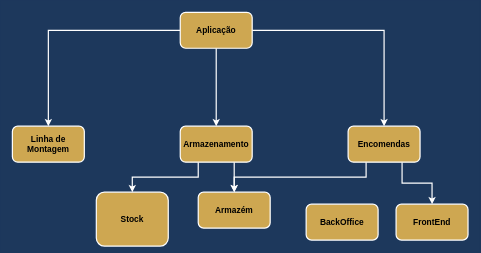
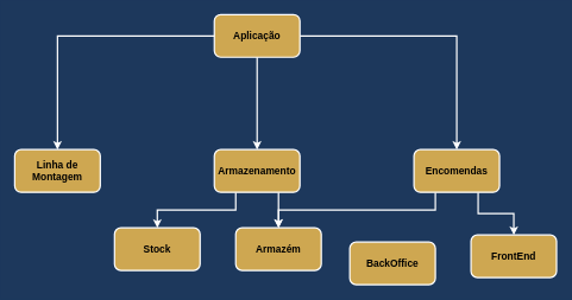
  <mxCell id="0" />
  <mxCell id="1" parent="0" />
  <mxCell id="2" style="edgeStyle=orthogonalEdgeStyle;rounded=0;orthogonalLoop=1;jettySize=auto;html=1;exitX=0;exitY=0.5;exitDx=0;exitDy=0;fontSize=14;labelBackgroundColor=none;fontStyle=1;strokeColor=#FFFFFF;fillColor=#ffe6cc;strokeWidth=2;" parent="1" source="5" target="6" edge="1"><mxGeometry relative="1" as="geometry" /></mxCell>
  <mxCell id="3" style="edgeStyle=orthogonalEdgeStyle;rounded=0;orthogonalLoop=1;jettySize=auto;html=1;exitX=1;exitY=0.5;exitDx=0;exitDy=0;fontSize=14;labelBackgroundColor=none;fontStyle=1;strokeColor=#FFFFFF;fillColor=#ffe6cc;strokeWidth=2;" parent="1" source="5" target="13" edge="1"><mxGeometry relative="1" as="geometry" /></mxCell>
  <mxCell id="4" style="edgeStyle=orthogonalEdgeStyle;rounded=0;orthogonalLoop=1;jettySize=auto;html=1;exitX=0.5;exitY=1;exitDx=0;exitDy=0;strokeWidth=2;strokeColor=#FFFFFF;" edge="1" parent="1" source="5" target="9"><mxGeometry relative="1" as="geometry" /></mxCell>
  <mxCell id="5" value="Aplicação" style="rounded=1;whiteSpace=wrap;html=1;fontSize=14;labelBackgroundColor=none;fontStyle=1;strokeColor=#FFFFFF;fillColor=#cea751;strokeWidth=2;" parent="1" vertex="1"><mxGeometry x="300" y="20" width="120" height="60" as="geometry" /></mxCell>
  <mxCell id="6" value="Linha de Montagem" style="rounded=1;whiteSpace=wrap;html=1;fontSize=14;labelBackgroundColor=none;fontStyle=1;strokeColor=#FFFFFF;fillColor=#cea751;strokeWidth=2;" parent="1" vertex="1"><mxGeometry x="20" y="210" width="120" height="60" as="geometry" /></mxCell>
  <mxCell id="7" style="edgeStyle=orthogonalEdgeStyle;rounded=0;orthogonalLoop=1;jettySize=auto;html=1;exitX=0.25;exitY=1;exitDx=0;exitDy=0;entryX=0.5;entryY=0;entryDx=0;entryDy=0;strokeColor=#FFFFFF;strokeWidth=2;" edge="1" parent="1" source="9" target="10"><mxGeometry relative="1" as="geometry" /></mxCell>
  <mxCell id="8" style="edgeStyle=orthogonalEdgeStyle;rounded=0;orthogonalLoop=1;jettySize=auto;html=1;exitX=0.75;exitY=1;exitDx=0;exitDy=0;entryX=0.5;entryY=0;entryDx=0;entryDy=0;strokeColor=#FFFFFF;strokeWidth=2;" edge="1" parent="1" source="9" target="16"><mxGeometry relative="1" as="geometry" /></mxCell>
  <mxCell id="9" value="Armazenamento" style="rounded=1;whiteSpace=wrap;html=1;fontSize=14;labelBackgroundColor=none;fontStyle=1;strokeColor=#FFFFFF;fillColor=#cea751;strokeWidth=2;" parent="1" vertex="1"><mxGeometry x="300" y="210" width="120" height="60" as="geometry" /></mxCell>
- <mxCell id="10" value="Stock" style="rounded=1;whiteSpace=wrap;html=1;fontSize=14;labelBackgroundColor=none;fontStyle=1;strokeColor=#FFFFFF;fillColor=#cea751;strokeWidth=2;" parent="1" vertex="1"><mxGeometry x="160" y="320" width="120" height="90" as="geometry" /></mxCell>
+ <mxCell id="10" value="Stock" style="rounded=1;whiteSpace=wrap;html=1;fontSize=14;labelBackgroundColor=none;fontStyle=1;strokeColor=#FFFFFF;fillColor=#cea751;strokeWidth=2;" parent="1" vertex="1"><mxGeometry x="160" y="320" width="120" height="60" as="geometry" /></mxCell>
  <mxCell id="11" style="edgeStyle=orthogonalEdgeStyle;rounded=0;orthogonalLoop=1;jettySize=auto;html=1;exitX=0.25;exitY=1;exitDx=0;exitDy=0;fontSize=14;labelBackgroundColor=none;fontStyle=1;strokeColor=#FFFFFF;fillColor=#ffe6cc;strokeWidth=2;" parent="1" source="13" target="16" edge="1"><mxGeometry relative="1" as="geometry" /></mxCell>
  <mxCell id="12" style="edgeStyle=orthogonalEdgeStyle;rounded=0;orthogonalLoop=1;jettySize=auto;html=1;exitX=0.75;exitY=1;exitDx=0;exitDy=0;entryX=0.5;entryY=0;entryDx=0;entryDy=0;fontSize=14;labelBackgroundColor=none;fontStyle=1;strokeColor=#FFFFFF;fillColor=#ffe6cc;strokeWidth=2;" parent="1" source="13" target="14" edge="1"><mxGeometry relative="1" as="geometry" /></mxCell>
  <mxCell id="13" value="&lt;h1 style=&quot;font-size: 14px;&quot;&gt;&lt;font style=&quot;font-size: 14px;&quot;&gt;Encomendas&lt;/font&gt;&lt;/h1&gt;" style="rounded=1;whiteSpace=wrap;html=1;strokeWidth=2;fontSize=14;labelBackgroundColor=none;fontStyle=1;strokeColor=#FFFFFF;fillColor=#cea751;" parent="1" vertex="1"><mxGeometry x="580" y="210" width="120" height="60" as="geometry" /></mxCell>
- <mxCell id="14" value="FrontEnd" style="rounded=1;whiteSpace=wrap;html=1;fontSize=14;labelBackgroundColor=none;fontStyle=1;strokeColor=#FFFFFF;fillColor=#cea751;strokeWidth=2;" parent="1" vertex="1"><mxGeometry x="660" y="340" width="120" height="60" as="geometry" /></mxCell>
- <mxCell id="15" value="BackOffice" style="rounded=1;whiteSpace=wrap;html=1;fontSize=14;labelBackgroundColor=none;fontStyle=1;strokeColor=#FFFFFF;fillColor=#cea751;strokeWidth=2;" parent="1" vertex="1"><mxGeometry x="510" y="340" width="120" height="60" as="geometry" /></mxCell>
+ <mxCell id="14" value="FrontEnd" style="rounded=1;whiteSpace=wrap;html=1;fontSize=14;labelBackgroundColor=none;fontStyle=1;strokeColor=#FFFFFF;fillColor=#cea751;strokeWidth=2;" parent="1" vertex="1"><mxGeometry x="660" y="330" width="120" height="60" as="geometry" /></mxCell>
+ <mxCell id="15" value="BackOffice" style="rounded=1;whiteSpace=wrap;html=1;fontSize=14;labelBackgroundColor=none;fontStyle=1;strokeColor=#FFFFFF;fillColor=#cea751;strokeWidth=2;" parent="1" vertex="1"><mxGeometry x="490" y="340" width="120" height="60" as="geometry" /></mxCell>
  <mxCell id="16" value="Armazé&lt;span style=&quot;background-color: initial;&quot;&gt;m&lt;/span&gt;" style="rounded=1;whiteSpace=wrap;html=1;fontSize=14;labelBackgroundColor=none;fontStyle=1;strokeColor=#FFFFFF;fillColor=#cea751;strokeWidth=2;" vertex="1" parent="1"><mxGeometry x="330" y="320" width="120" height="60" as="geometry" /></mxCell>
